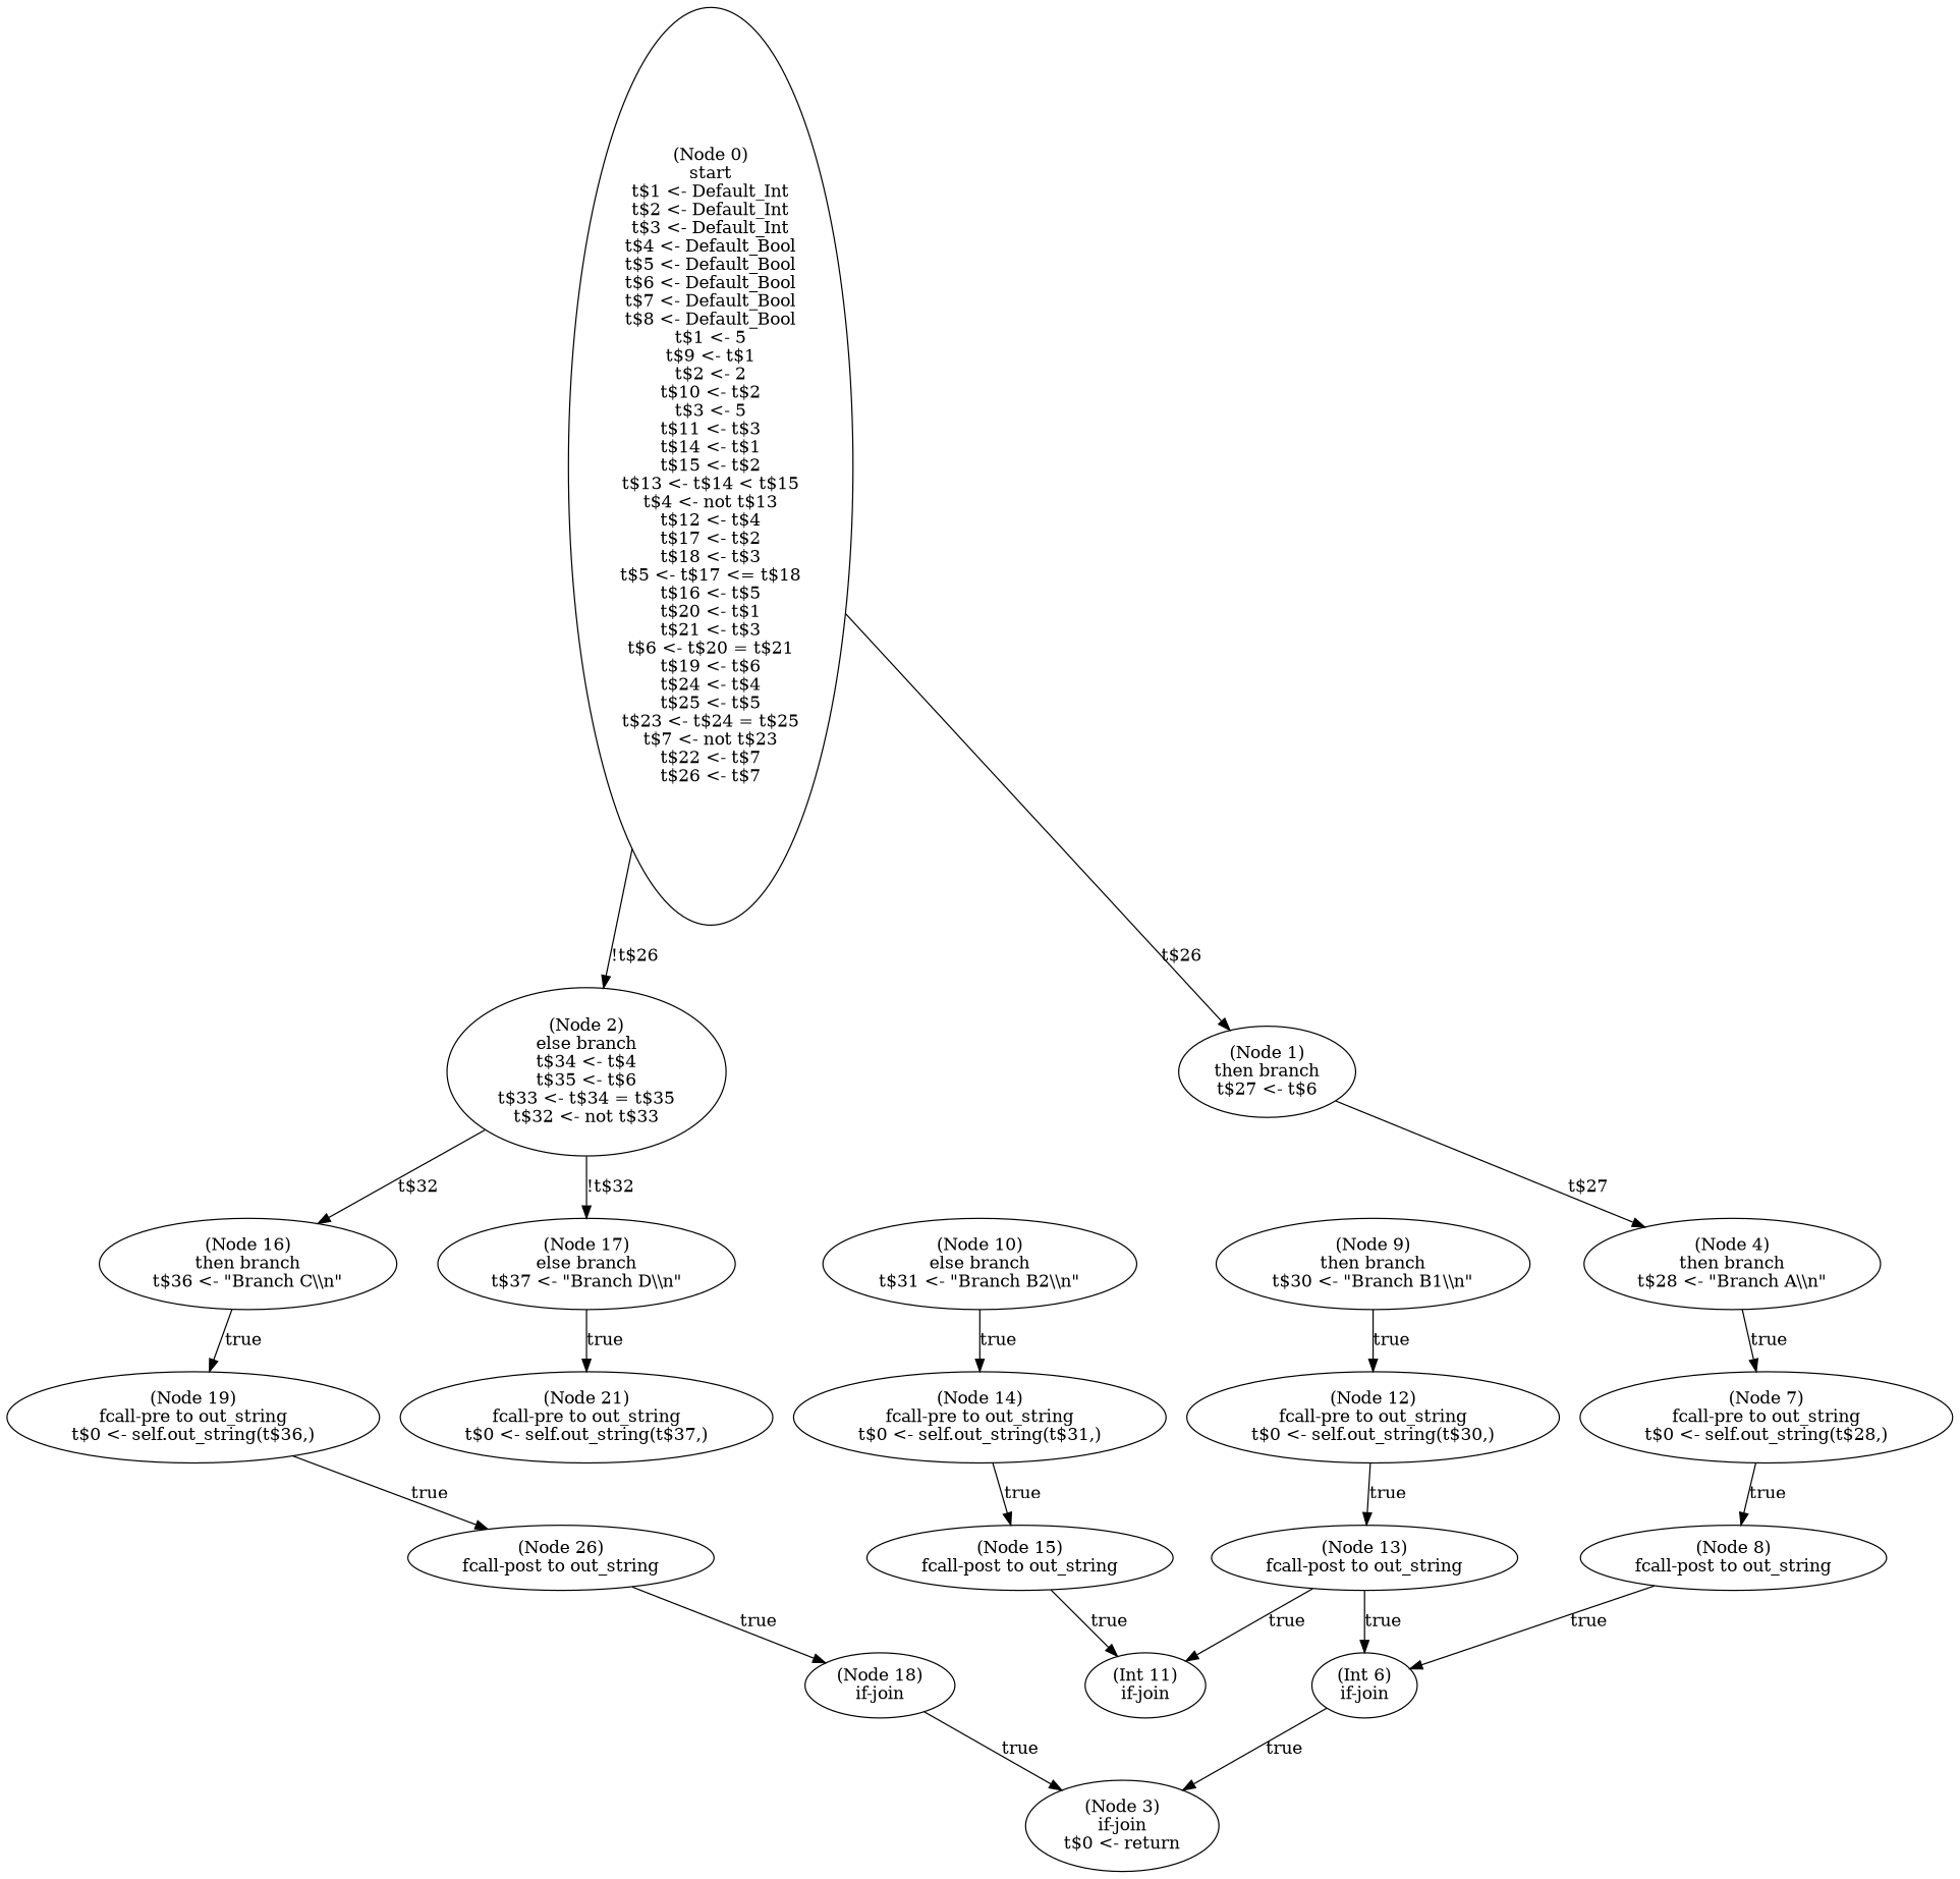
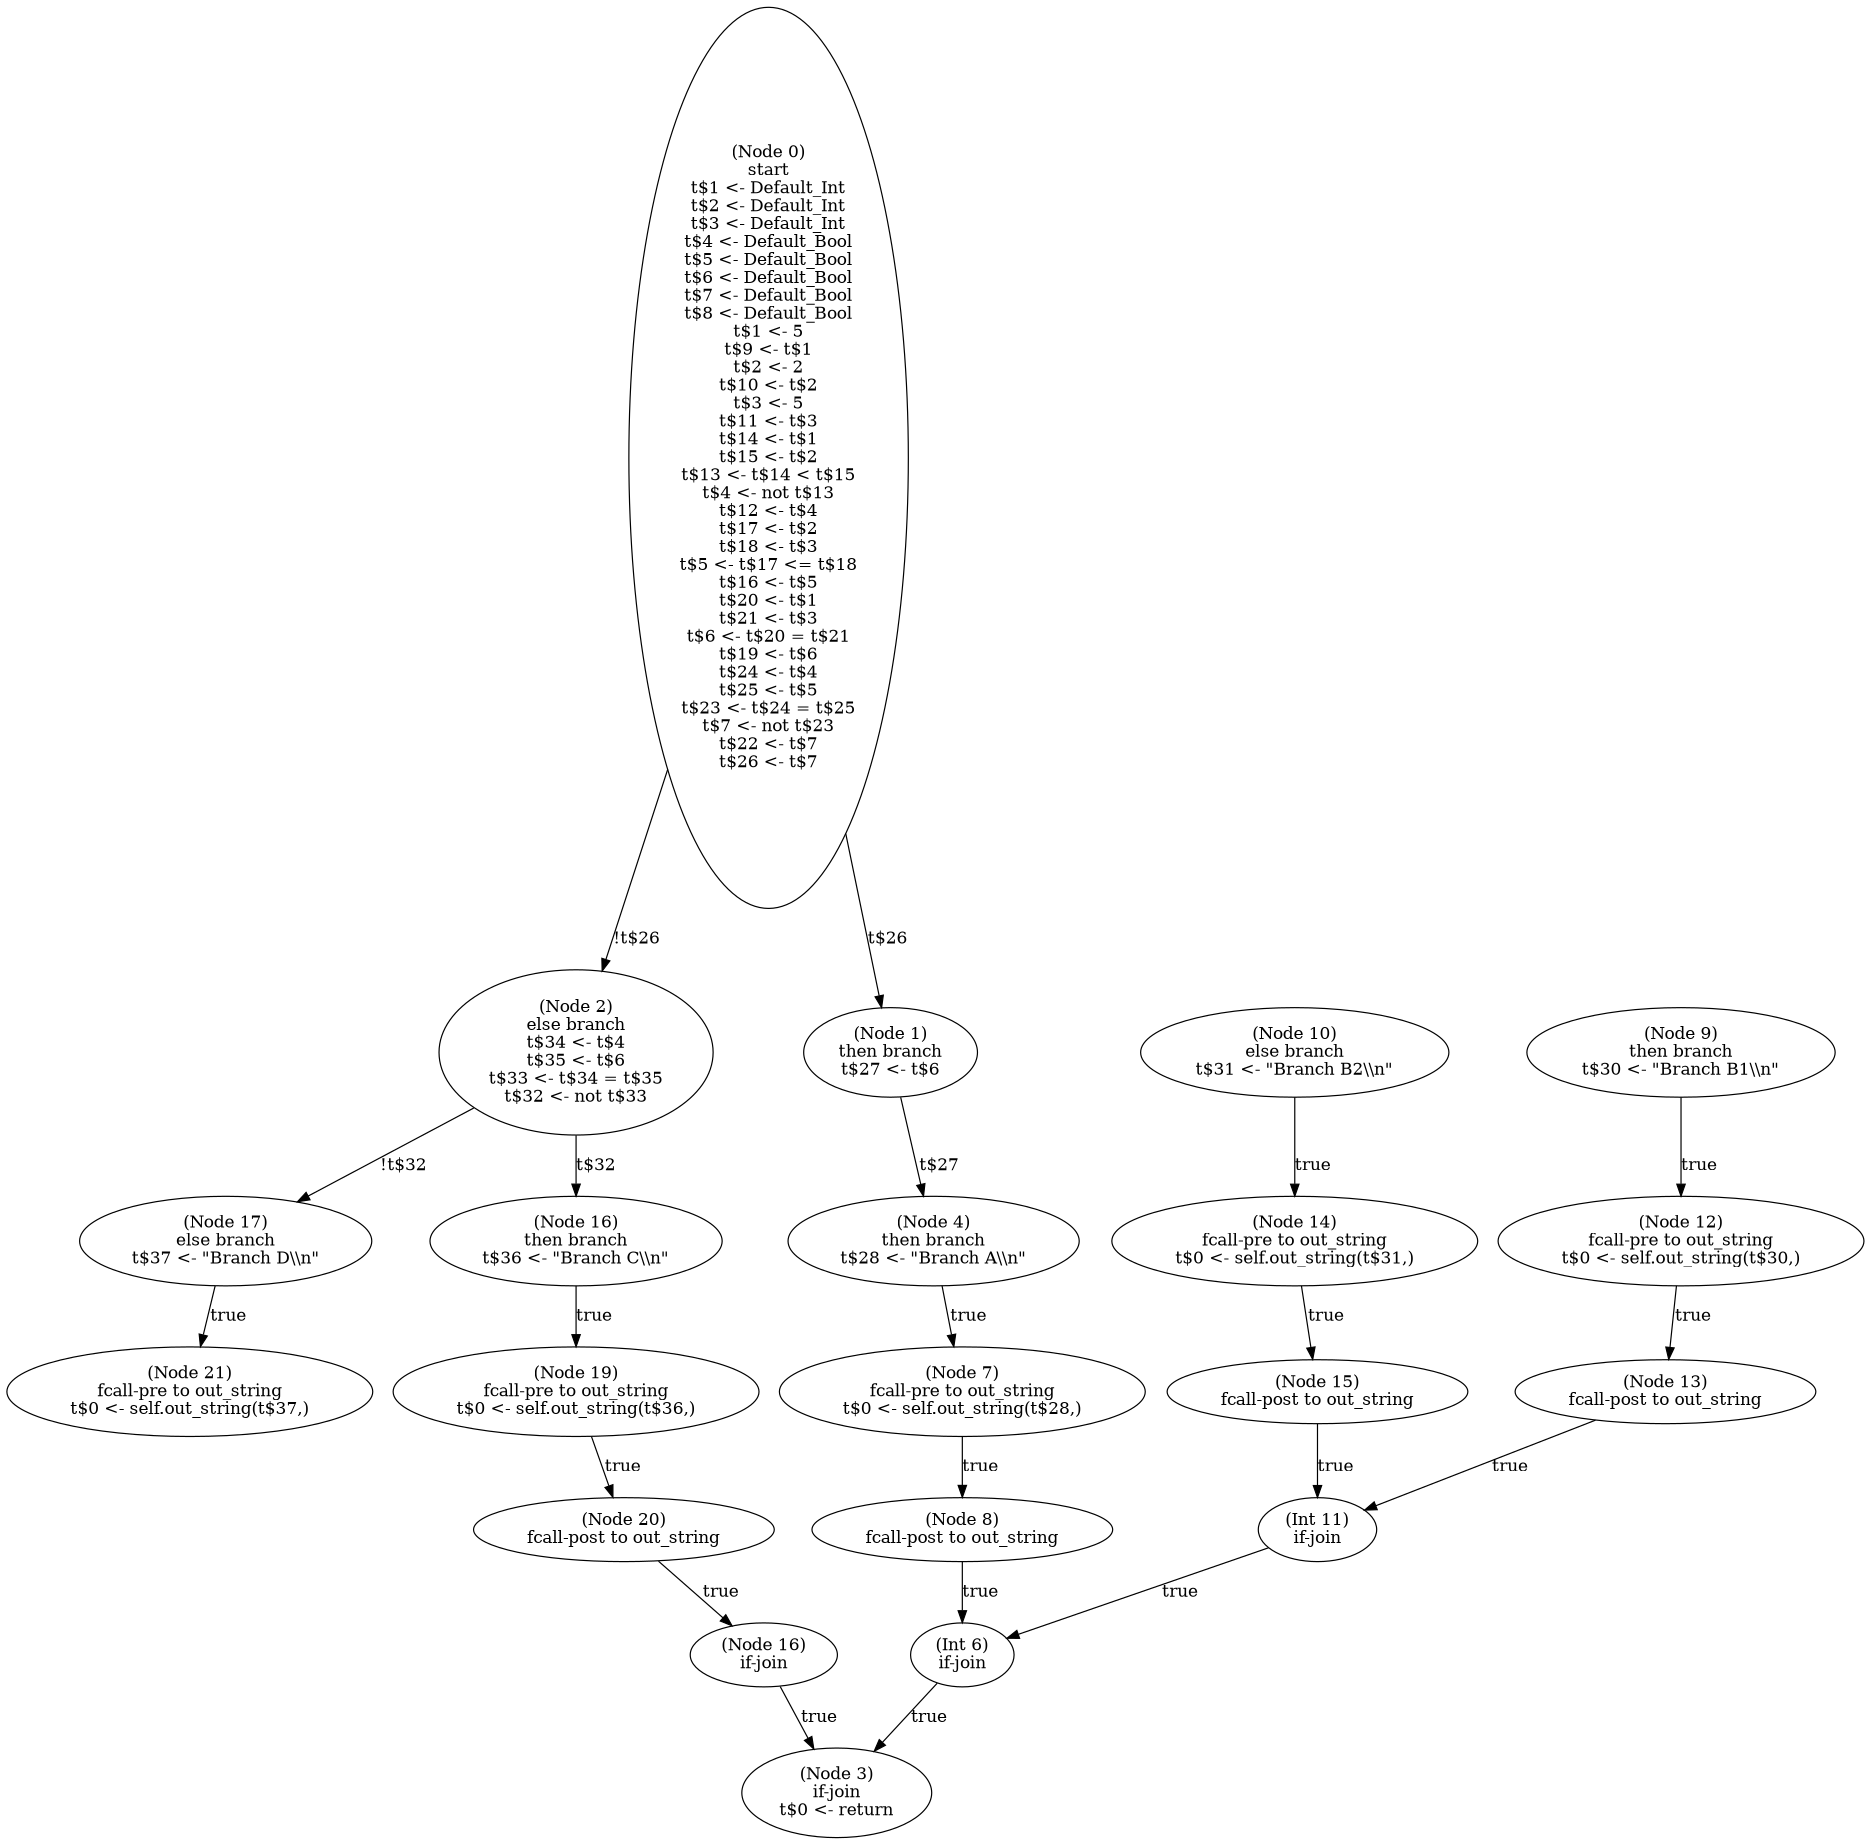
  digraph {
    n1 [label="(Node 0)\nstart\nt$1 <- Default_Int\nt$2 <- Default_Int\nt$3 <- Default_Int\nt$4 <- Default_Bool\nt$5 <- Default_Bool\nt$6 <- Default_Bool\nt$7 <- Default_Bool\nt$8 <- Default_Bool\nt$1 <- 5\nt$9 <- t$1\nt$2 <- 2\nt$10 <- t$2\nt$3 <- 5\nt$11 <- t$3\nt$14 <- t$1\nt$15 <- t$2\nt$13 <- t$14 < t$15\nt$4 <- not t$13\nt$12 <- t$4\nt$17 <- t$2\nt$18 <- t$3\nt$5 <- t$17 <= t$18\nt$16 <- t$5\nt$20 <- t$1\nt$21 <- t$3\nt$6 <- t$20 = t$21\nt$19 <- t$6\nt$24 <- t$4\nt$25 <- t$5\nt$23 <- t$24 = t$25\nt$7 <- not t$23\nt$22 <- t$7\nt$26 <- t$7\n"]
    n2 [label="(Node 2)\nelse branch\nt$34 <- t$4\nt$35 <- t$6\nt$33 <- t$34 = t$35\nt$32 <- not t$33\n"]
    n3 [label="(Node 1)\nthen branch\nt$27 <- t$6\n"]
    n4 [label="(Node 17)\nelse branch\nt$37 <- \"Branch D\\\\n\"\n"]
    n5 [label="(Node 16)\nthen branch\nt$36 <- \"Branch C\\\\n\"\n"]
    n6 [label="(Node 4)\nthen branch\nt$28 <- \"Branch A\\\\n\"\n"]
    n7 [label="(Node 21)\nfcall-pre to out_string\nt$0 <- self.out_string(t$37,)\n"]
    n8 [label="(Node 19)\nfcall-pre to out_string\nt$0 <- self.out_string(t$36,)\n"]
    n9 [label="(Node 7)\nfcall-pre to out_string\nt$0 <- self.out_string(t$28,)\n"]
    n10 [label="(Node 10)\nelse branch\nt$31 <- \"Branch B2\\\\n\"\n"]
    n11 [label="(Node 14)\nfcall-pre to out_string\nt$0 <- self.out_string(t$31,)\n"]
    n12 [label="(Node 9)\nthen branch\nt$30 <- \"Branch B1\\\\n\"\n"]
    n13 [label="(Node 12)\nfcall-pre to out_string\nt$0 <- self.out_string(t$30,)\n"]
    n14 [label="(Node 8)\nfcall-post to out_string\n"]
-   n15 [label="(Node 26)\nfcall-post to out_string\n"]
+   n15 [label="(Node 20)\nfcall-post to out_string\n"]
    n16 [label="(Node 3)\nif-join\nt$0 <- return\n"]
    n17 [label="(Int 6)\nif-join\n"]
    n18 [label="(Node 15)\nfcall-post to out_string\n"]
    n19 [label="(Node 13)\nfcall-post to out_string\n"]
    n20 [label="(Int 11)\nif-join\n"]
-   n21 [label="(Node 18)\nif-join\n"]
+   n21 [label="(Node 16)\nif-join\n"]
    n1 -> n2 [label="!t$26"]
    n1 -> n3 [label="t$26"]
    n2 -> n4 [label="!t$32"]
    n2 -> n5 [label="t$32"]
    n3 -> n6 [label="t$27"]
    n4 -> n7 [label=true]
    n5 -> n8 [label=true]
    n6 -> n9 [label=true]
    n8 -> n15 [label=true]
    n9 -> n14 [label=true]
    n10 -> n11 [label=true]
    n11 -> n18 [label=true]
    n12 -> n13 [label=true]
    n13 -> n19 [label=true]
    n14 -> n17 [label=true]
    n15 -> n21 [label=true]
    n17 -> n16 [label=true]
    n18 -> n20 [label=true]
    n19 -> n20 [label=true]
-   n19 -> n17 [label=true]
+   n20 -> n17 [label=true]
    n21 -> n16 [label=true]
  }
